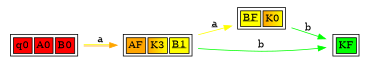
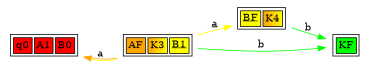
  digraph {
    rankdir=LR
    node [shape=none]
    edge [color=green fillcolor=green style=solid]
-   n1 [label=<         <table border="1" cellborder="1" cellspacing="3">         <tr>         <td bgcolor="red"><font color="black">q0</font></td>         <td bgcolor="red"><font color="black">A0</font></td>         <td bgcolor="red"><font color="black">B0</font></td>         </tr>         </table>>]
+   n1 [label=<         <table border="1" cellborder="1" cellspacing="3">         <tr>         <td bgcolor="red"><font color="black">q0</font></td>         <td bgcolor="red"><font color="black">A1</font></td>         <td bgcolor="red"><font color="black">B0</font></td>         </tr>         </table>>]
    n2 [label=<          <table border="1" cellborder="1" cellspacing="3">          <tr>          <td bgcolor="orange"><font color="black">AF</font></td>          <td bgcolor="orange:yellow"><font color="black">K3</font></td>          <td bgcolor="yellow"><font color="black"><u>B1</u></font></td>          </tr>          </table>>]
-   n3 [label=<        <table border="1" cellborder="1" cellspacing="3">        <tr>        <td bgcolor="yellow"><font color="black"><u>BF</u></font></td>        <td bgcolor="orange:yellow"><font color="black">K0</font></td>        </tr>        </table>>]
+   n3 [label=<        <table border="1" cellborder="1" cellspacing="3">        <tr>        <td bgcolor="yellow"><font color="black"><u>BF</u></font></td>        <td bgcolor="orange:yellow"><font color="black">K4</font></td>        </tr>        </table>>]
    n4 [label=<          <table border="1" cellborder="1" cellspacing="3">          <tr>          <td bgcolor="green"><font color="black">KF</font></td>          </tr>          </table>>]
-   n1 -> n2 [color="orange:yellow" fillcolor="orange:yellow" label=a]
+   n2 -> n1 [color="orange:yellow" fillcolor="orange:yellow" label=a]
    n2 -> n3 [color=yellow fillcolor=yellow label=<<u>a</u>> style=""]
    n2 -> n4 [label=b]
    n3 -> n4 [label=b]
  }
